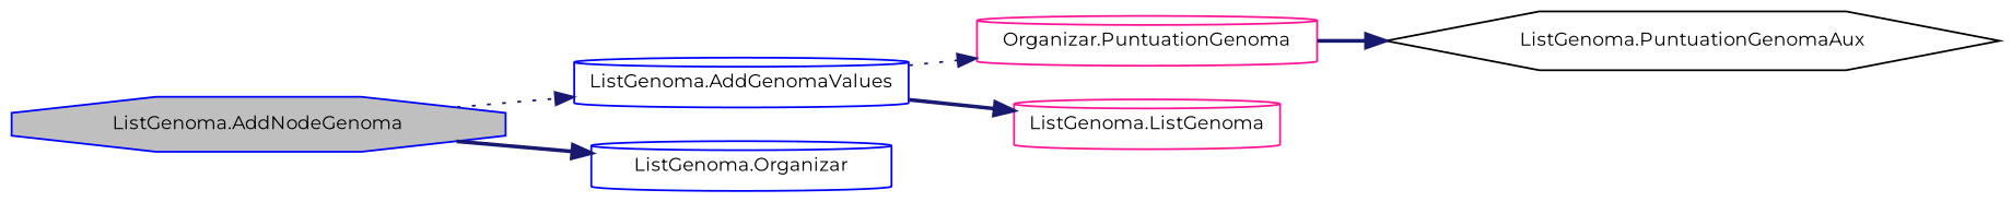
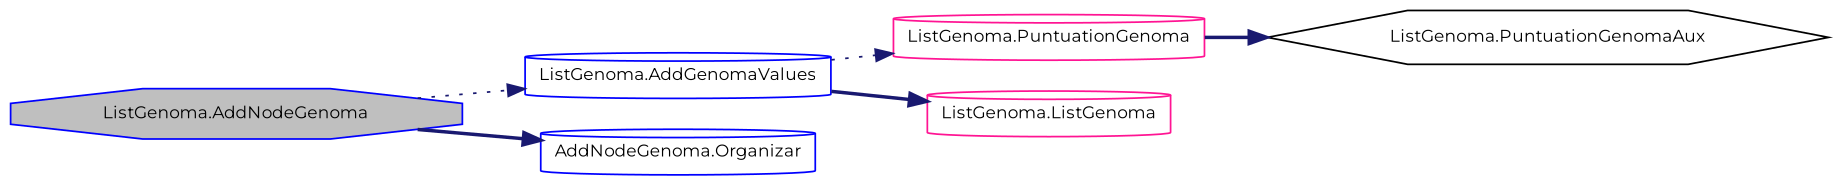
  digraph {
    fontname=Montserrat
    rankdir=LR
    node [color=blue fillcolor=white fontname=Montserrat fontsize=10 shape=cylinder style=filled]
    edge [color=midnightblue fontname=Montserrat fontsize=10 labelfontname=Helvetica labelfontsize=10 style=bold]
    n1 [fillcolor=grey75 fontcolor=black height=0.2 label="ListGenoma.AddNodeGenoma" shape=octagon width=0.4]
    n2 [height=0.2 label="ListGenoma.AddGenomaValues" width=0.4]
-   n3 [height=0.2 label="ListGenoma.Organizar" width=0.4]
-   n4 [color=deeppink height=0.2 label="Organizar.PuntuationGenoma" width=0.4]
+   n3 [height=0.2 label="AddNodeGenoma.Organizar" width=0.4]
+   n4 [color=deeppink height=0.2 label="ListGenoma.PuntuationGenoma" width=0.4]
    n5 [color=deeppink height=0.2 label="ListGenoma.ListGenoma" width=0.4]
    n6 [color=black height=0.2 label="ListGenoma.PuntuationGenomaAux" shape=hexagon width=0.4]
    n1 -> n2 [style=dotted]
    n1 -> n3
    n2 -> n4 [style=dotted]
    n2 -> n5
    n4 -> n6
  }
